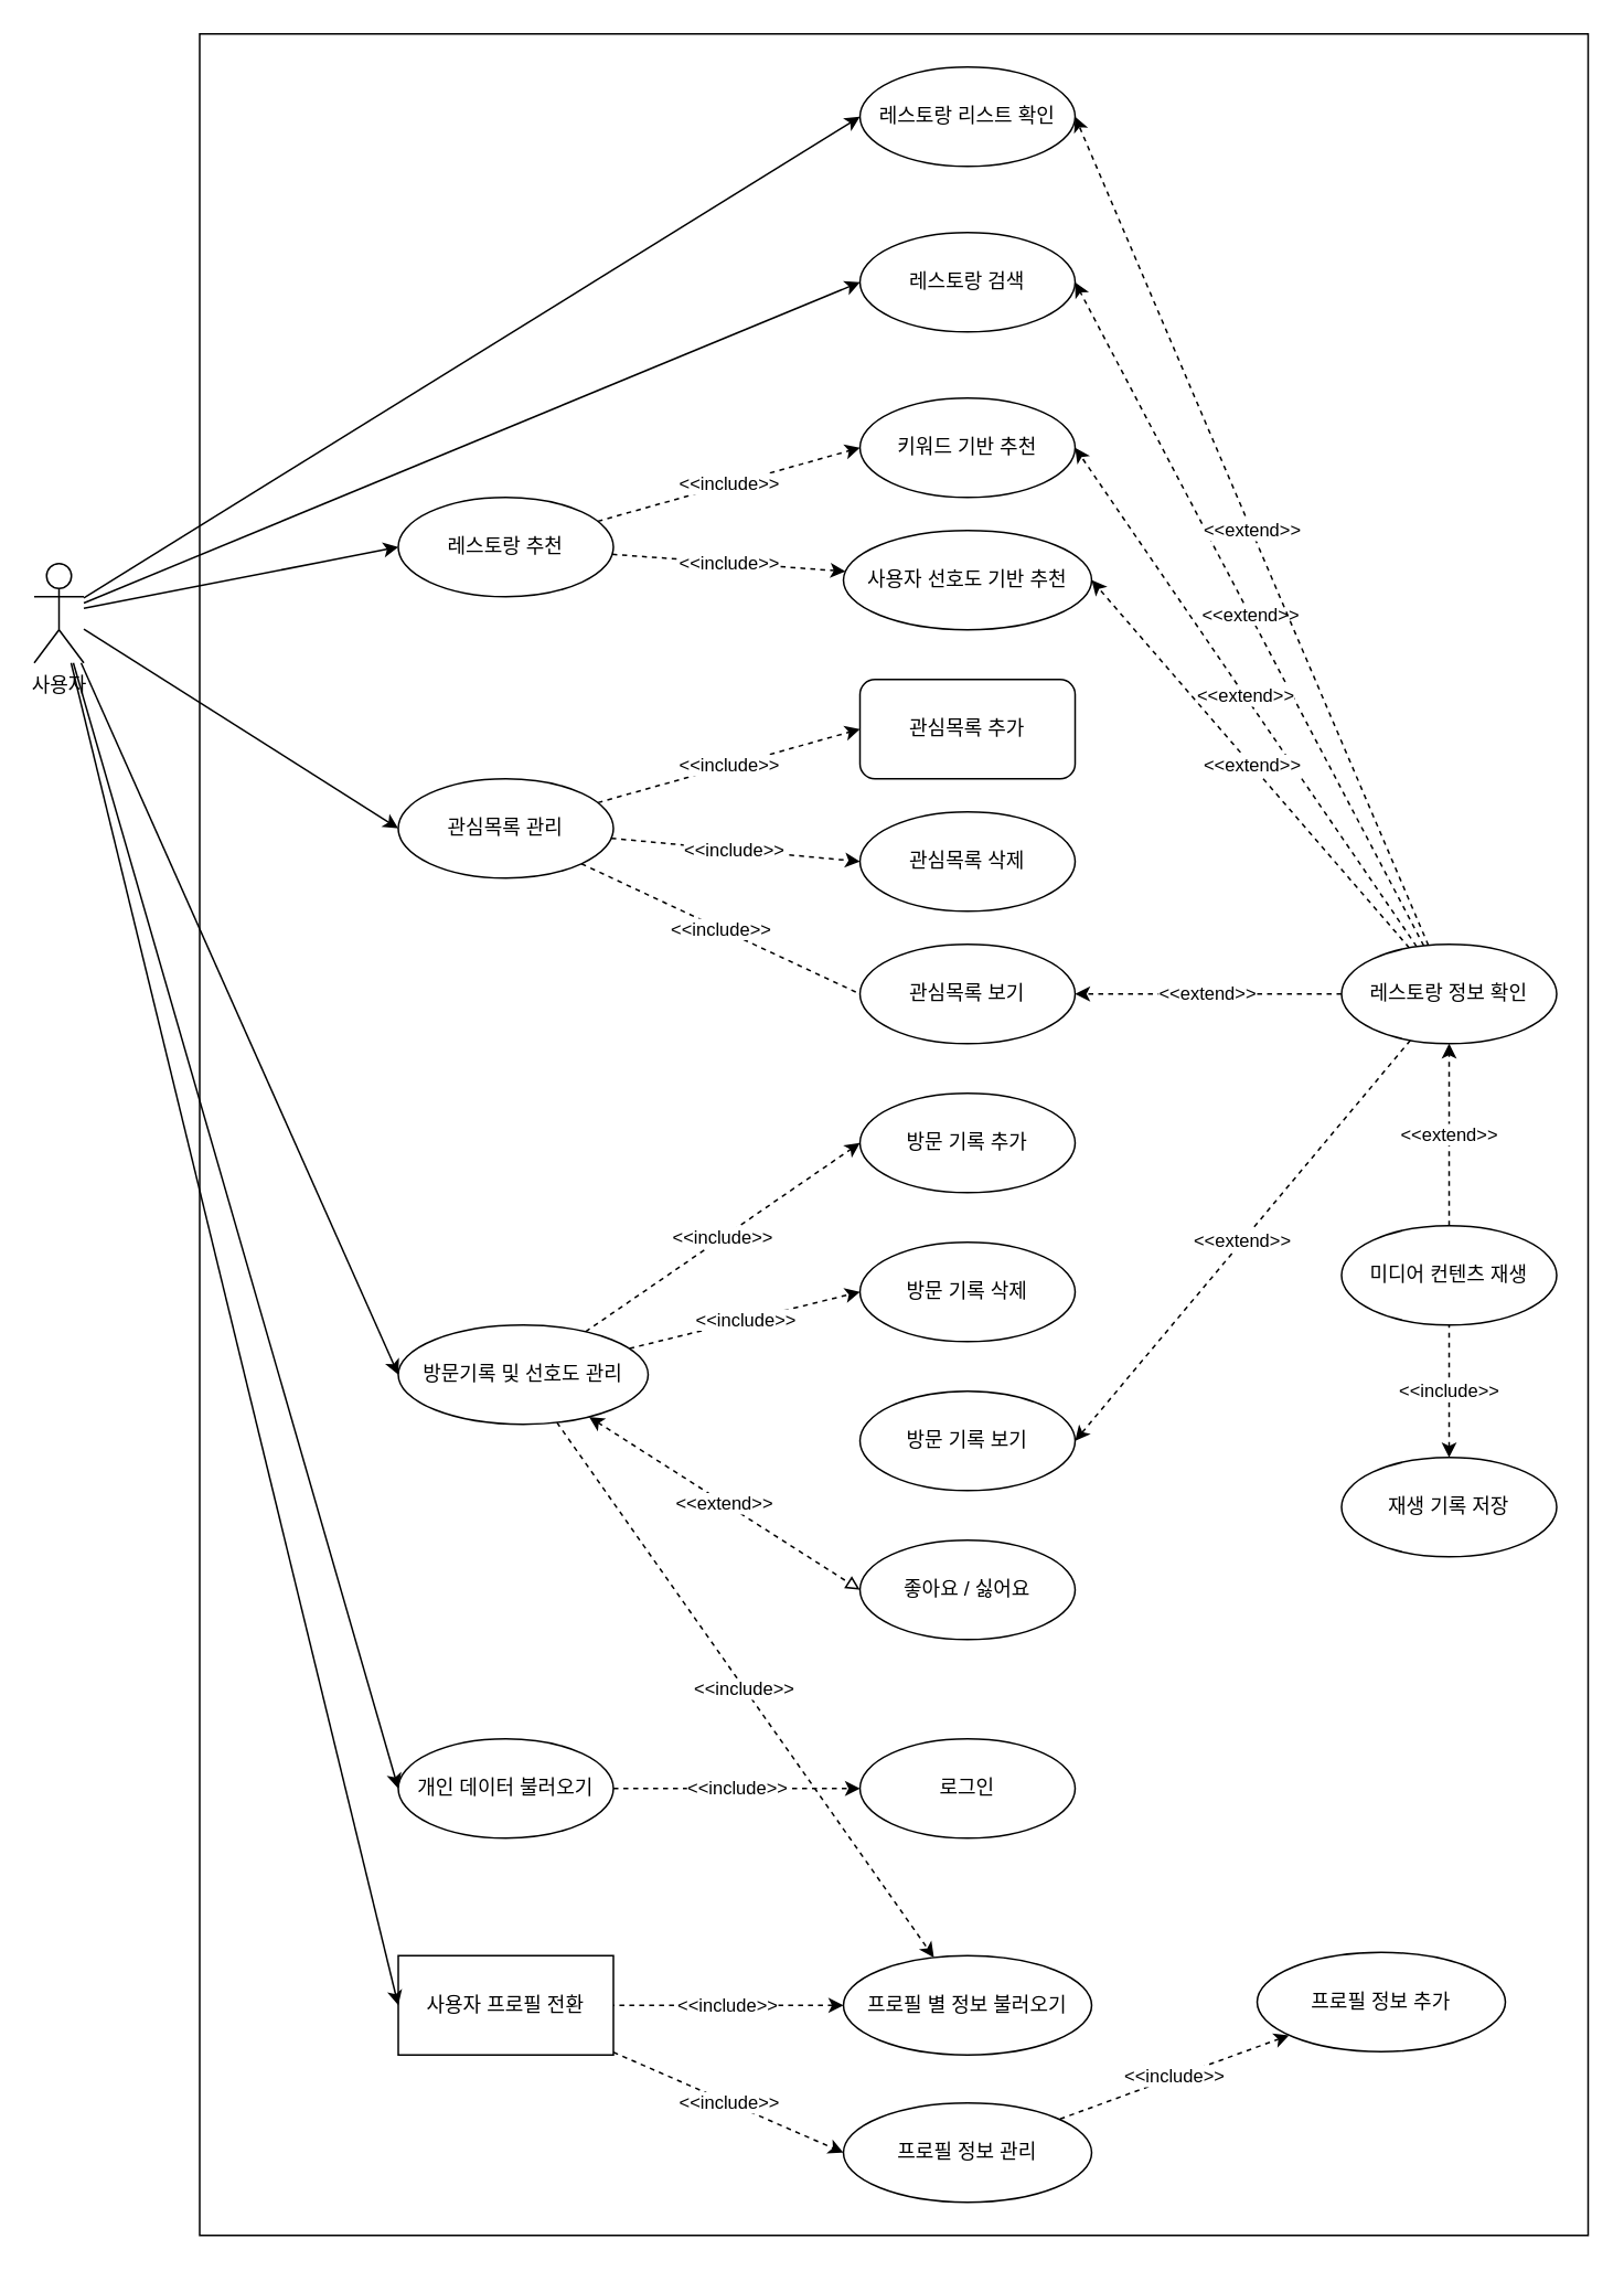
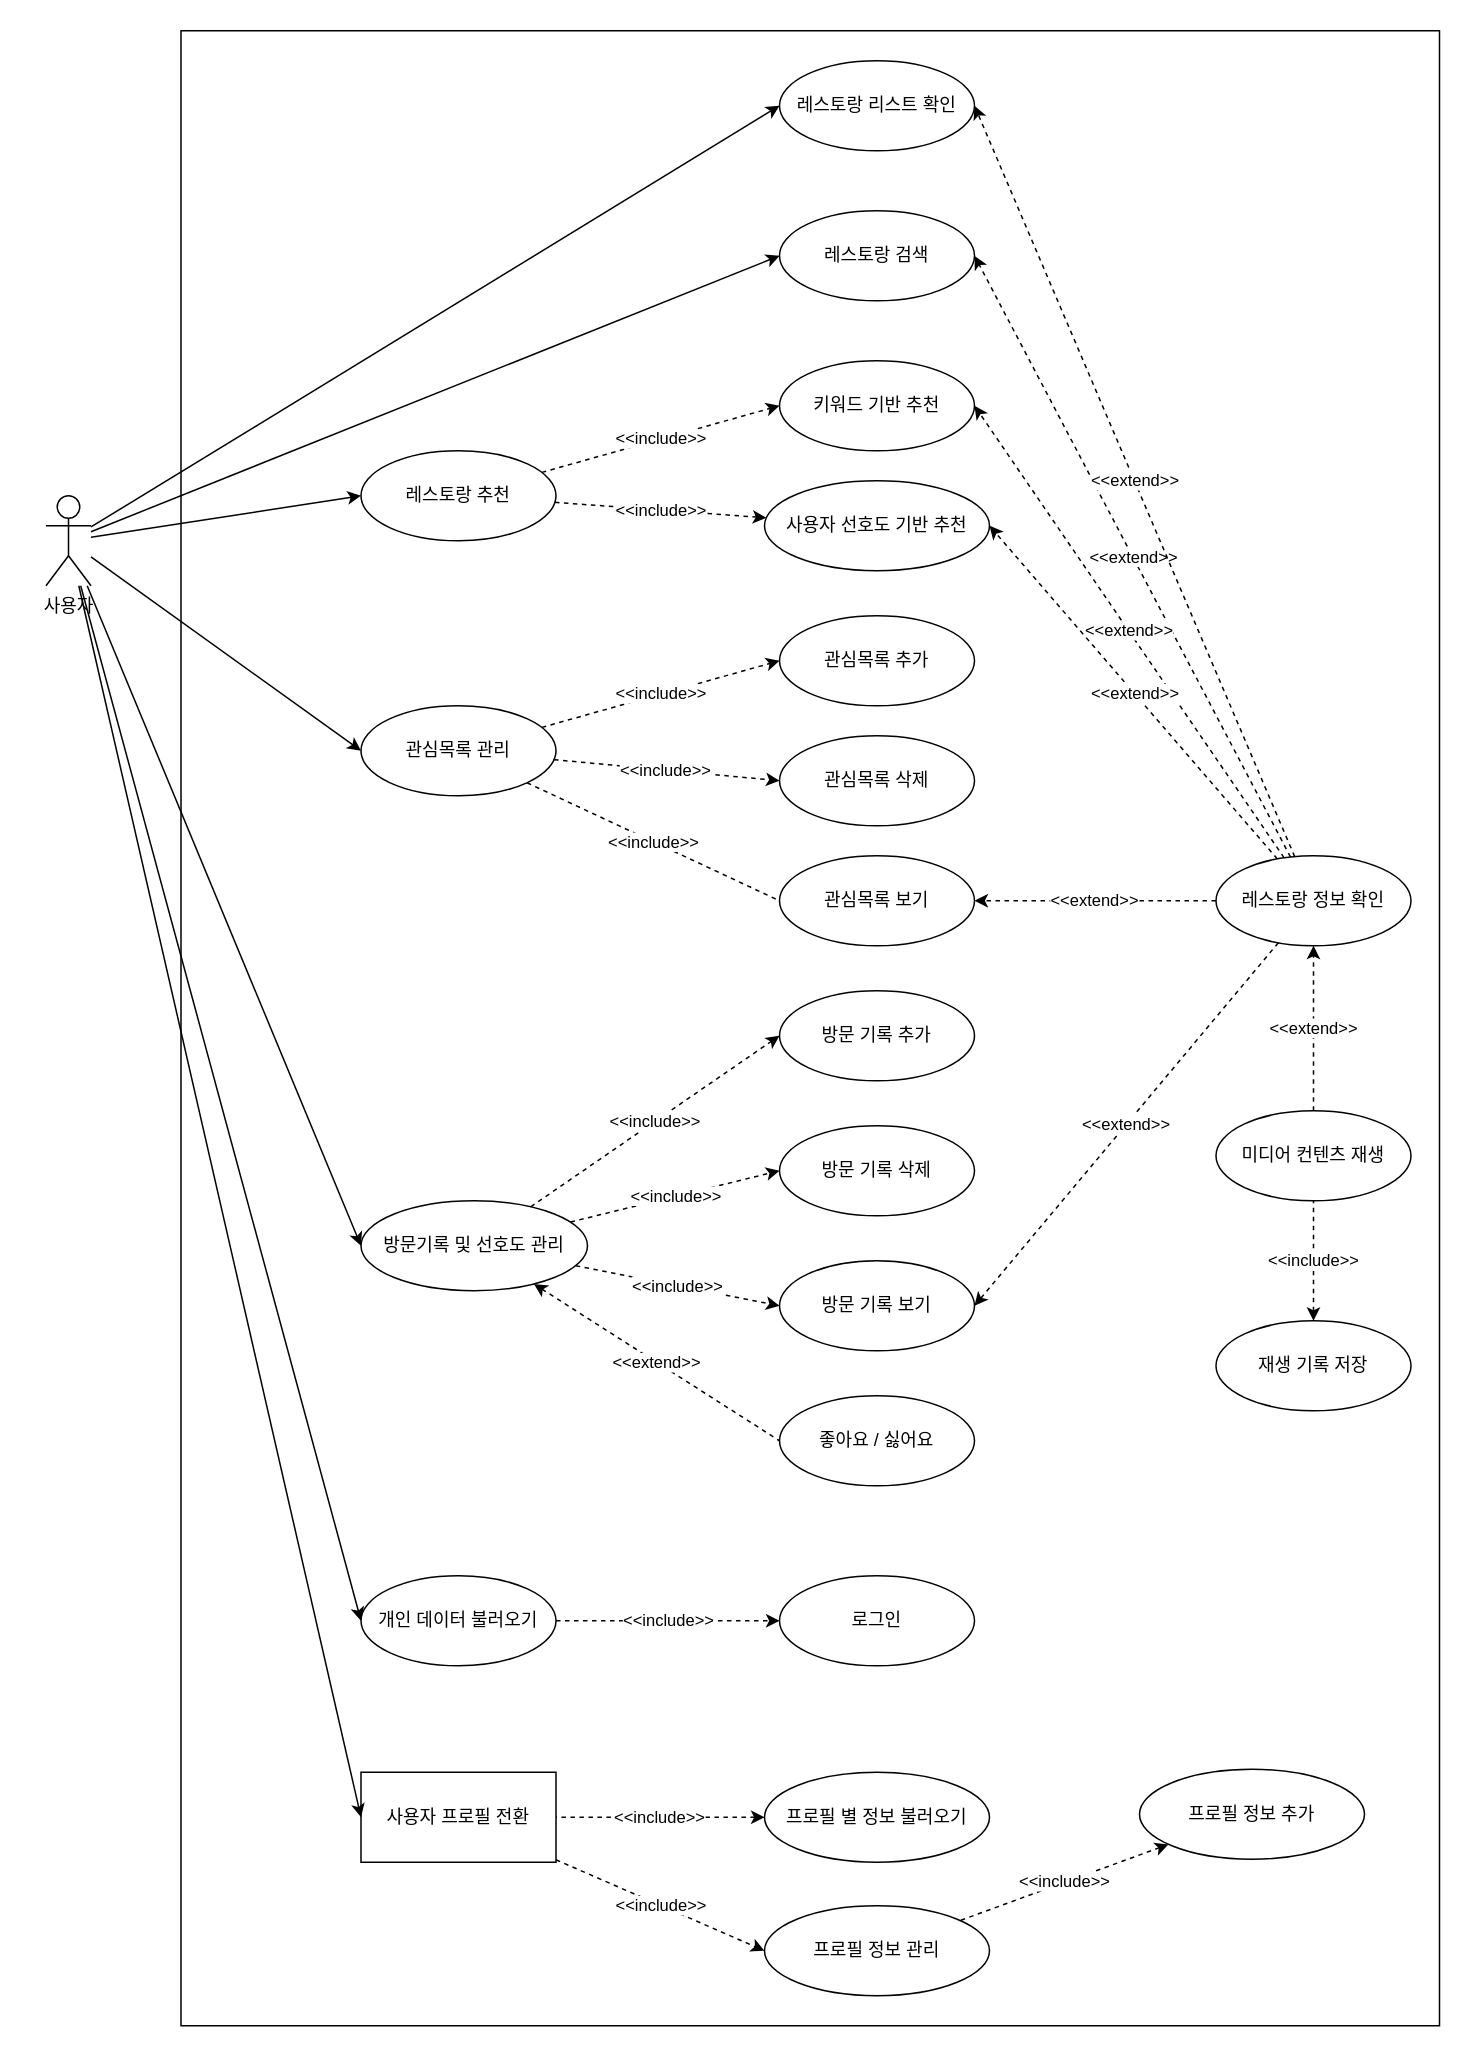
  <mxCell id="0" />
  <mxCell id="1" parent="0" />
  <mxCell id="2" value="" style="rounded=0;whiteSpace=wrap;html=1;" vertex="1" parent="1"><mxGeometry x="120" y="20" width="839" height="1330" as="geometry" /></mxCell>
  <mxCell id="3" value="레스토랑 검색" style="ellipse;whiteSpace=wrap;html=1;" vertex="1" parent="1"><mxGeometry x="519" y="140" width="130" height="60" as="geometry" /></mxCell>
  <mxCell id="4" value="레스토랑 리스트 확인" style="ellipse;whiteSpace=wrap;html=1;" vertex="1" parent="1"><mxGeometry x="519" y="40" width="130" height="60" as="geometry" /></mxCell>
  <mxCell id="5" value="&amp;lt;&amp;lt;extend&amp;gt;&amp;gt;" style="rounded=0;orthogonalLoop=1;jettySize=auto;html=1;entryX=1;entryY=0.5;entryDx=0;entryDy=0;dashed=1;" edge="1" parent="1" source="12" target="35"><mxGeometry relative="1" as="geometry" /></mxCell>
  <mxCell id="6" value="&amp;lt;&amp;lt;extend&amp;gt;&amp;gt;" style="rounded=0;orthogonalLoop=1;jettySize=auto;html=1;entryX=1;entryY=0.5;entryDx=0;entryDy=0;dashed=1;" edge="1" parent="1" source="12" target="3"><mxGeometry relative="1" as="geometry" /></mxCell>
  <mxCell id="7" value="&amp;lt;&amp;lt;extend&amp;gt;&amp;gt;" style="rounded=0;orthogonalLoop=1;jettySize=auto;html=1;entryX=1;entryY=0.5;entryDx=0;entryDy=0;dashed=1;" edge="1" parent="1" source="12" target="13"><mxGeometry relative="1" as="geometry" /></mxCell>
  <mxCell id="8" style="rounded=0;orthogonalLoop=1;jettySize=auto;html=1;entryX=1;entryY=0.5;entryDx=0;entryDy=0;dashed=1;" edge="1" parent="1" source="12" target="32"><mxGeometry relative="1" as="geometry" /></mxCell>
  <mxCell id="9" value="&amp;lt;&amp;lt;extend&amp;gt;&amp;gt;" style="edgeLabel;html=1;align=center;verticalAlign=middle;resizable=0;points=[];" vertex="1" connectable="0" parent="8"><mxGeometry x="-0.006" relative="1" as="geometry"><mxPoint as="offset" /></mxGeometry></mxCell>
  <mxCell id="10" value="&amp;lt;&amp;lt;extend&amp;gt;&amp;gt;" style="edgeStyle=orthogonalEdgeStyle;rounded=0;orthogonalLoop=1;jettySize=auto;html=1;entryX=1;entryY=0.5;entryDx=0;entryDy=0;dashed=1;" edge="1" parent="1" source="12" target="28"><mxGeometry relative="1" as="geometry" /></mxCell>
  <mxCell id="11" value="&amp;lt;&amp;lt;extend&amp;gt;&amp;gt;" style="rounded=0;orthogonalLoop=1;jettySize=auto;html=1;entryX=1;entryY=0.5;entryDx=0;entryDy=0;dashed=1;" edge="1" parent="1" source="12" target="4"><mxGeometry relative="1" as="geometry" /></mxCell>
  <mxCell id="12" value="레스토랑 정보 확인" style="ellipse;whiteSpace=wrap;html=1;" vertex="1" parent="1"><mxGeometry x="810" y="570" width="130" height="60" as="geometry" /></mxCell>
  <mxCell id="13" value="키워드 기반 추천" style="ellipse;whiteSpace=wrap;html=1;" vertex="1" parent="1"><mxGeometry x="519" y="240" width="130" height="60" as="geometry" /></mxCell>
  <mxCell id="14" value="&amp;lt;&amp;lt;include&amp;gt;&amp;gt;" style="rounded=0;orthogonalLoop=1;jettySize=auto;html=1;entryX=0;entryY=0.5;entryDx=0;entryDy=0;dashed=1;" edge="1" parent="1" source="17" target="26"><mxGeometry relative="1" as="geometry" /></mxCell>
  <mxCell id="15" value="&amp;lt;&amp;lt;include&amp;gt;&amp;gt;" style="rounded=0;orthogonalLoop=1;jettySize=auto;html=1;entryX=0;entryY=0.5;entryDx=0;entryDy=0;dashed=1;" edge="1" parent="1" source="17" target="27"><mxGeometry relative="1" as="geometry" /></mxCell>
  <mxCell id="16" value="&amp;lt;&amp;lt;include&amp;gt;&amp;gt;" style="rounded=0;orthogonalLoop=1;jettySize=auto;html=1;entryX=0;entryY=0.5;entryDx=0;entryDy=0;dashed=1;endArrow=none;" edge="1" parent="1" source="17" target="28"><mxGeometry relative="1" as="geometry" /></mxCell>
  <mxCell id="17" value="관심목록 관리" style="ellipse;whiteSpace=wrap;html=1;" vertex="1" parent="1"><mxGeometry x="240" y="470" width="130" height="60" as="geometry" /></mxCell>
  <mxCell id="18" value="&amp;lt;&amp;lt;include&amp;gt;&amp;gt;" style="rounded=0;orthogonalLoop=1;jettySize=auto;html=1;entryX=0;entryY=0.5;entryDx=0;entryDy=0;dashed=1;" edge="1" parent="1" source="22" target="33"><mxGeometry relative="1" as="geometry" /></mxCell>
  <mxCell id="19" value="&amp;lt;&amp;lt;include&amp;gt;&amp;gt;" style="rounded=0;orthogonalLoop=1;jettySize=auto;html=1;entryX=0;entryY=0.5;entryDx=0;entryDy=0;dashed=1;" edge="1" parent="1" source="22" target="34"><mxGeometry relative="1" as="geometry" /></mxCell>
- <mxCell id="20" value="&amp;lt;&amp;lt;include&amp;gt;&amp;gt;" style="rounded=0;orthogonalLoop=1;jettySize=auto;html=1;dashed=1;" edge="1" parent="1" source="22" target="53"><mxGeometry x="-0.004" relative="1" as="geometry"><mxPoint as="offset" /></mxGeometry></mxCell>
- <mxCell id="21" value="&amp;lt;&amp;lt;extend&amp;gt;&amp;gt;" style="rounded=0;orthogonalLoop=1;jettySize=auto;html=1;entryX=0;entryY=0.5;entryDx=0;entryDy=0;dashed=1;startArrow=classic;startFill=1;endArrow=block;endFill=0;" edge="1" parent="1" source="22" target="36"><mxGeometry relative="1" as="geometry" /></mxCell>
+ <mxCell id="20" value="&amp;lt;&amp;lt;include&amp;gt;&amp;gt;" style="rounded=0;orthogonalLoop=1;jettySize=auto;html=1;entryX=0;entryY=0.5;entryDx=0;entryDy=0;dashed=1;" edge="1" parent="1" source="22" target="35"><mxGeometry x="-0.004" relative="1" as="geometry"><mxPoint as="offset" /></mxGeometry></mxCell>
+ <mxCell id="21" value="&amp;lt;&amp;lt;extend&amp;gt;&amp;gt;" style="rounded=0;orthogonalLoop=1;jettySize=auto;html=1;entryX=0;entryY=0.5;entryDx=0;entryDy=0;dashed=1;startArrow=classic;startFill=1;endArrow=none;endFill=0;" edge="1" parent="1" source="22" target="36"><mxGeometry relative="1" as="geometry" /></mxCell>
  <mxCell id="22" value="방문기록 및 선호도 관리" style="ellipse;whiteSpace=wrap;html=1;" vertex="1" parent="1"><mxGeometry x="240" y="800" width="151" height="60" as="geometry" /></mxCell>
  <mxCell id="23" value="로그인" style="ellipse;whiteSpace=wrap;html=1;" vertex="1" parent="1"><mxGeometry x="519" y="1050" width="130" height="60" as="geometry" /></mxCell>
  <mxCell id="24" value="&amp;lt;&amp;lt;include&amp;gt;&amp;gt;" style="rounded=0;orthogonalLoop=1;jettySize=auto;html=1;entryX=0;entryY=0.5;entryDx=0;entryDy=0;dashed=1;" edge="1" parent="1" source="25" target="54"><mxGeometry relative="1" as="geometry" /></mxCell>
  <mxCell id="25" value="사용자 프로필 전환" style="whiteSpace=wrap;html=1;rounded=0;" vertex="1" parent="1"><mxGeometry x="240" y="1181" width="130" height="60" as="geometry" /></mxCell>
- <mxCell id="26" value="관심목록 추가" style="whiteSpace=wrap;html=1;rounded=1;" vertex="1" parent="1"><mxGeometry x="519" y="410" width="130" height="60" as="geometry" /></mxCell>
+ <mxCell id="26" value="관심목록 추가" style="ellipse;whiteSpace=wrap;html=1;" vertex="1" parent="1"><mxGeometry x="519" y="410" width="130" height="60" as="geometry" /></mxCell>
  <mxCell id="27" value="관심목록 삭제" style="ellipse;whiteSpace=wrap;html=1;" vertex="1" parent="1"><mxGeometry x="519" y="490" width="130" height="60" as="geometry" /></mxCell>
  <mxCell id="28" value="관심목록 보기" style="ellipse;whiteSpace=wrap;html=1;" vertex="1" parent="1"><mxGeometry x="519" y="570" width="130" height="60" as="geometry" /></mxCell>
  <mxCell id="29" value="&amp;lt;&amp;lt;include&amp;gt;&amp;gt;" style="rounded=0;orthogonalLoop=1;jettySize=auto;html=1;entryX=0;entryY=0.5;entryDx=0;entryDy=0;dashed=1;" edge="1" parent="1" source="31" target="13"><mxGeometry relative="1" as="geometry" /></mxCell>
  <mxCell id="30" value="&amp;lt;&amp;lt;include&amp;gt;&amp;gt;" style="rounded=0;orthogonalLoop=1;jettySize=auto;html=1;dashed=1;" edge="1" parent="1" source="31" target="32"><mxGeometry relative="1" as="geometry" /></mxCell>
  <mxCell id="31" value="레스토랑 추천" style="ellipse;whiteSpace=wrap;html=1;" vertex="1" parent="1"><mxGeometry x="240" y="300" width="130" height="60" as="geometry" /></mxCell>
  <mxCell id="32" value="사용자 선호도 기반 추천" style="ellipse;whiteSpace=wrap;html=1;" vertex="1" parent="1"><mxGeometry x="509" y="320" width="150" height="60" as="geometry" /></mxCell>
  <mxCell id="33" value="방문 기록 추가" style="ellipse;whiteSpace=wrap;html=1;" vertex="1" parent="1"><mxGeometry x="519" y="660" width="130" height="60" as="geometry" /></mxCell>
  <mxCell id="34" value="방문 기록 삭제" style="ellipse;whiteSpace=wrap;html=1;" vertex="1" parent="1"><mxGeometry x="519" y="750" width="130" height="60" as="geometry" /></mxCell>
  <mxCell id="35" value="방문 기록 보기" style="ellipse;whiteSpace=wrap;html=1;" vertex="1" parent="1"><mxGeometry x="519" y="840" width="130" height="60" as="geometry" /></mxCell>
  <mxCell id="36" value="좋아요 / 싫어요" style="ellipse;whiteSpace=wrap;html=1;" vertex="1" parent="1"><mxGeometry x="519" y="930" width="130" height="60" as="geometry" /></mxCell>
  <mxCell id="37" value="&amp;lt;&amp;lt;include&amp;gt;&amp;gt;" style="edgeStyle=orthogonalEdgeStyle;rounded=0;orthogonalLoop=1;jettySize=auto;html=1;entryX=0;entryY=0.5;entryDx=0;entryDy=0;dashed=1;" edge="1" parent="1" source="38" target="23"><mxGeometry relative="1" as="geometry" /></mxCell>
  <mxCell id="38" value="개인 데이터 불러오기" style="ellipse;whiteSpace=wrap;html=1;" vertex="1" parent="1"><mxGeometry x="240" y="1050" width="130" height="60" as="geometry" /></mxCell>
  <mxCell id="39" style="rounded=0;orthogonalLoop=1;jettySize=auto;html=1;entryX=0;entryY=0.5;entryDx=0;entryDy=0;" edge="1" parent="1" source="46" target="3"><mxGeometry relative="1" as="geometry" /></mxCell>
  <mxCell id="40" style="rounded=0;orthogonalLoop=1;jettySize=auto;html=1;entryX=0;entryY=0.5;entryDx=0;entryDy=0;" edge="1" parent="1" source="46" target="22"><mxGeometry relative="1" as="geometry" /></mxCell>
  <mxCell id="41" style="rounded=0;orthogonalLoop=1;jettySize=auto;html=1;entryX=0;entryY=0.5;entryDx=0;entryDy=0;" edge="1" parent="1" source="46" target="17"><mxGeometry relative="1" as="geometry" /></mxCell>
  <mxCell id="42" style="rounded=0;orthogonalLoop=1;jettySize=auto;html=1;entryX=0;entryY=0.5;entryDx=0;entryDy=0;" edge="1" parent="1" source="46" target="31"><mxGeometry relative="1" as="geometry" /></mxCell>
  <mxCell id="43" style="rounded=0;orthogonalLoop=1;jettySize=auto;html=1;entryX=0;entryY=0.5;entryDx=0;entryDy=0;" edge="1" parent="1" source="46" target="4"><mxGeometry relative="1" as="geometry" /></mxCell>
  <mxCell id="44" style="rounded=0;orthogonalLoop=1;jettySize=auto;html=1;entryX=0;entryY=0.5;entryDx=0;entryDy=0;" edge="1" parent="1" source="46" target="38"><mxGeometry relative="1" as="geometry" /></mxCell>
  <mxCell id="45" style="rounded=0;orthogonalLoop=1;jettySize=auto;html=1;entryX=0;entryY=0.5;entryDx=0;entryDy=0;" edge="1" parent="1" source="46" target="25"><mxGeometry relative="1" as="geometry" /></mxCell>
- <mxCell id="46" value="사용자" style="shape=umlActor;verticalLabelPosition=bottom;verticalAlign=top;html=1;outlineConnect=0;" vertex="1" parent="1"><mxGeometry x="20" y="340" width="30" height="60" as="geometry" /></mxCell>
+ <mxCell id="46" value="사용자" style="shape=umlActor;verticalLabelPosition=bottom;verticalAlign=top;html=1;outlineConnect=0;" vertex="1" parent="1"><mxGeometry x="30" y="330" width="30" height="60" as="geometry" /></mxCell>
  <mxCell id="47" value="&amp;lt;&amp;lt;extend&amp;gt;&amp;gt;" style="rounded=0;orthogonalLoop=1;jettySize=auto;html=1;entryX=0.5;entryY=1;entryDx=0;entryDy=0;dashed=1;" edge="1" parent="1" source="48" target="12"><mxGeometry relative="1" as="geometry" /></mxCell>
  <mxCell id="48" value="미디어 컨텐츠 재생" style="ellipse;whiteSpace=wrap;html=1;" vertex="1" parent="1"><mxGeometry x="810" y="740" width="130" height="60" as="geometry" /></mxCell>
  <mxCell id="49" value="&amp;lt;&amp;lt;include&amp;gt;&amp;gt;" style="rounded=0;orthogonalLoop=1;jettySize=auto;html=1;entryX=0.5;entryY=1;entryDx=0;entryDy=0;dashed=1;endArrow=none;endFill=0;startArrow=classic;startFill=1;exitX=0.5;exitY=0;exitDx=0;exitDy=0;" edge="1" parent="1" source="50" target="48"><mxGeometry relative="1" as="geometry"><mxPoint x="839.795" y="871.089" as="sourcePoint" /></mxGeometry></mxCell>
  <mxCell id="50" value="재생 기록 저장" style="ellipse;whiteSpace=wrap;html=1;" vertex="1" parent="1"><mxGeometry x="810" y="880" width="130" height="60" as="geometry" /></mxCell>
  <mxCell id="51" style="edgeStyle=orthogonalEdgeStyle;rounded=0;orthogonalLoop=1;jettySize=auto;html=1;exitX=0.5;exitY=1;exitDx=0;exitDy=0;" edge="1" parent="1"><mxGeometry relative="1" as="geometry"><mxPoint x="815" y="928.82" as="sourcePoint" /><mxPoint x="815" y="928.82" as="targetPoint" /></mxGeometry></mxCell>
  <mxCell id="52" value="&amp;lt;&amp;lt;include&amp;gt;&amp;gt;" style="edgeStyle=orthogonalEdgeStyle;rounded=0;orthogonalLoop=1;jettySize=auto;html=1;entryX=1;entryY=0.5;entryDx=0;entryDy=0;startArrow=classic;startFill=1;endArrow=none;endFill=0;dashed=1;" edge="1" parent="1" source="53" target="25"><mxGeometry relative="1" as="geometry" /></mxCell>
  <mxCell id="53" value="프로필 별 정보 불러오기" style="ellipse;whiteSpace=wrap;html=1;" vertex="1" parent="1"><mxGeometry x="509" y="1181" width="150" height="60" as="geometry" /></mxCell>
  <mxCell id="54" value="프로필 정보 관리" style="ellipse;whiteSpace=wrap;html=1;" vertex="1" parent="1"><mxGeometry x="509" y="1270" width="150" height="60" as="geometry" /></mxCell>
  <mxCell id="55" value="&amp;lt;&amp;lt;include&amp;gt;&amp;gt;" style="rounded=0;orthogonalLoop=1;jettySize=auto;html=1;dashed=1;endArrow=none;endFill=0;startArrow=classic;startFill=1;" edge="1" parent="1" source="56" target="54"><mxGeometry relative="1" as="geometry" /></mxCell>
  <mxCell id="56" value="프로필 정보 추가" style="ellipse;whiteSpace=wrap;html=1;" vertex="1" parent="1"><mxGeometry x="759" y="1179" width="150" height="60" as="geometry" /></mxCell>
